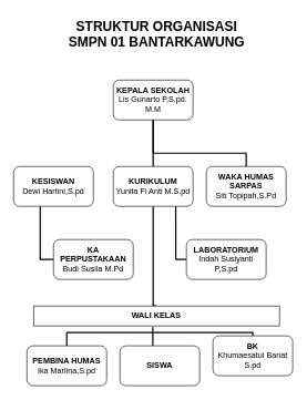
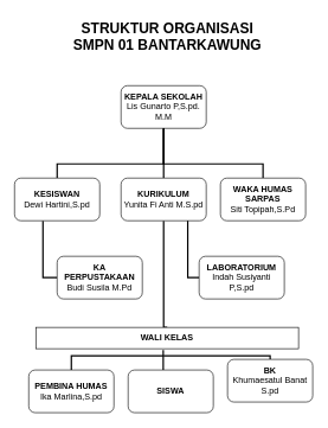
  <mxCell id="0" />
  <mxCell id="1" parent="0" />
  <mxCell id="2" style="edgeStyle=orthogonalEdgeStyle;rounded=0;orthogonalLoop=1;jettySize=auto;html=1;endArrow=none;endFill=0;strokeWidth=2;" edge="1" parent="1" source="3" target="7"><mxGeometry relative="1" as="geometry" /></mxCell>
  <mxCell id="3" value="&lt;b&gt;KEPALA SEKOLAH&lt;/b&gt;&lt;br&gt;Lis Gunarto P,S.pd. M.M" style="rounded=1;whiteSpace=wrap;html=1;" parent="1" vertex="1"><mxGeometry x="170" y="120" width="120" height="60" as="geometry" /></mxCell>
  <mxCell id="4" style="edgeStyle=orthogonalEdgeStyle;rounded=0;orthogonalLoop=1;jettySize=auto;html=1;entryX=0.783;entryY=0.948;entryDx=0;entryDy=0;entryPerimeter=0;endArrow=none;endFill=0;strokeWidth=2;" edge="1" parent="1" source="5" target="7"><mxGeometry relative="1" as="geometry"><Array as="points"><mxPoint x="264" y="390" /></Array></mxGeometry></mxCell>
  <mxCell id="5" value="&lt;b&gt;LABORATORIUM&lt;/b&gt;&lt;br&gt;Indah Susiyanti P,S.pd" style="rounded=1;whiteSpace=wrap;html=1;" parent="1" vertex="1"><mxGeometry x="280" y="360" width="120" height="60" as="geometry" /></mxCell>
  <mxCell id="6" style="edgeStyle=orthogonalEdgeStyle;rounded=0;orthogonalLoop=1;jettySize=auto;html=1;entryX=0.5;entryY=0;entryDx=0;entryDy=0;endArrow=none;endFill=0;strokeWidth=2;" edge="1" parent="1" source="7" target="18"><mxGeometry relative="1" as="geometry"><Array as="points"><mxPoint x="230" y="460" /></Array></mxGeometry></mxCell>
  <mxCell id="7" value="&lt;b&gt;KURIKULUM&lt;/b&gt;&lt;br&gt;Yunita Fi Anti M.S.pd" style="rounded=1;whiteSpace=wrap;html=1;" parent="1" vertex="1"><mxGeometry x="170" y="250" width="120" height="60" as="geometry" /></mxCell>
+ <mxCell id="8" style="edgeStyle=orthogonalEdgeStyle;rounded=0;orthogonalLoop=1;jettySize=auto;html=1;strokeWidth=2;endArrow=none;endFill=0;" edge="1" parent="1" source="10" target="3"><mxGeometry relative="1" as="geometry"><Array as="points"><mxPoint x="80" y="230" /><mxPoint x="230" y="230" /></Array></mxGeometry></mxCell>
  <mxCell id="9" style="edgeStyle=orthogonalEdgeStyle;rounded=0;orthogonalLoop=1;jettySize=auto;html=1;entryX=0;entryY=0.5;entryDx=0;entryDy=0;endArrow=none;endFill=0;strokeWidth=2;" edge="1" parent="1" source="10" target="17"><mxGeometry relative="1" as="geometry"><Array as="points"><mxPoint x="60" y="390" /></Array></mxGeometry></mxCell>
  <mxCell id="10" value="&lt;b&gt;KESISWAN&lt;/b&gt;&lt;br&gt;Dewi Hartini,S.pd" style="rounded=1;whiteSpace=wrap;html=1;" parent="1" vertex="1"><mxGeometry x="20" y="250" width="120" height="60" as="geometry" /></mxCell>
  <mxCell id="11" style="edgeStyle=orthogonalEdgeStyle;rounded=0;orthogonalLoop=1;jettySize=auto;html=1;entryX=0.5;entryY=1;entryDx=0;entryDy=0;endArrow=none;endFill=0;strokeWidth=2;" edge="1" parent="1" source="12" target="3"><mxGeometry relative="1" as="geometry"><Array as="points"><mxPoint x="370" y="230" /><mxPoint x="230" y="230" /></Array></mxGeometry></mxCell>
  <mxCell id="12" value="&lt;b&gt;WAKA HUMAS SARPAS&lt;/b&gt;&lt;br&gt;Siti Topipah,S.Pd" style="rounded=1;whiteSpace=wrap;html=1;" parent="1" vertex="1"><mxGeometry x="310" y="250" width="120" height="60" as="geometry" /></mxCell>
  <mxCell id="13" style="edgeStyle=orthogonalEdgeStyle;rounded=0;orthogonalLoop=1;jettySize=auto;html=1;strokeWidth=2;endArrow=none;endFill=0;" edge="1" parent="1" source="14"><mxGeometry relative="1" as="geometry"><mxPoint x="230" y="500" as="targetPoint" /><Array as="points"><mxPoint x="100" y="500" /></Array></mxGeometry></mxCell>
  <mxCell id="14" value="&lt;b&gt;PEMBINA HUMAS&lt;/b&gt;&lt;br&gt;Ika Marlina,S.pd" style="rounded=1;whiteSpace=wrap;html=1;" parent="1" vertex="1"><mxGeometry x="40" y="520" width="120" height="60" as="geometry" /></mxCell>
  <mxCell id="15" style="edgeStyle=orthogonalEdgeStyle;rounded=0;orthogonalLoop=1;jettySize=auto;html=1;strokeWidth=2;endArrow=none;endFill=0;" edge="1" parent="1" source="16"><mxGeometry relative="1" as="geometry"><mxPoint x="230" y="500" as="targetPoint" /><Array as="points"><mxPoint x="380" y="500" /></Array></mxGeometry></mxCell>
  <mxCell id="16" value="&lt;b&gt;BK&lt;/b&gt;&lt;br&gt;Khumaesatul Banat S.pd" style="rounded=1;whiteSpace=wrap;html=1;" parent="1" vertex="1"><mxGeometry x="320" y="505" width="120" height="60" as="geometry" /></mxCell>
  <mxCell id="17" value="&lt;b&gt;KA PERPUSTAKAAN&lt;/b&gt;&lt;br&gt;Budi Susila M.Pd" style="rounded=1;whiteSpace=wrap;html=1;" vertex="1" parent="1"><mxGeometry x="80" y="360" width="120" height="60" as="geometry" /></mxCell>
  <mxCell id="18" value="&lt;b&gt;WALI KELAS&lt;/b&gt;" style="rounded=0;whiteSpace=wrap;html=1;" vertex="1" parent="1"><mxGeometry x="50" y="460" width="370" height="30" as="geometry" /></mxCell>
  <mxCell id="19" style="edgeStyle=orthogonalEdgeStyle;rounded=0;orthogonalLoop=1;jettySize=auto;html=1;entryX=0.485;entryY=1.056;entryDx=0;entryDy=0;entryPerimeter=0;endArrow=none;endFill=0;strokeWidth=2;" edge="1" parent="1" source="20" target="18"><mxGeometry relative="1" as="geometry"><Array as="points"><mxPoint x="230" y="492" /></Array></mxGeometry></mxCell>
  <mxCell id="20" value="&lt;b&gt;SISWA&lt;/b&gt;" style="rounded=1;whiteSpace=wrap;html=1;" vertex="1" parent="1"><mxGeometry x="180" y="520" width="120" height="60" as="geometry" /></mxCell>
  <mxCell id="21" value="&lt;b style=&quot;font-size: 20px;&quot;&gt;STRUKTUR ORGANISASI&lt;br&gt;SMPN 01 BANTARKAWUNG&lt;/b&gt;" style="text;html=1;align=center;verticalAlign=middle;resizable=0;points=[];autosize=1;strokeColor=none;fillColor=none;" vertex="1" parent="1"><mxGeometry x="90" y="20" width="290" height="60" as="geometry" /></mxCell>
